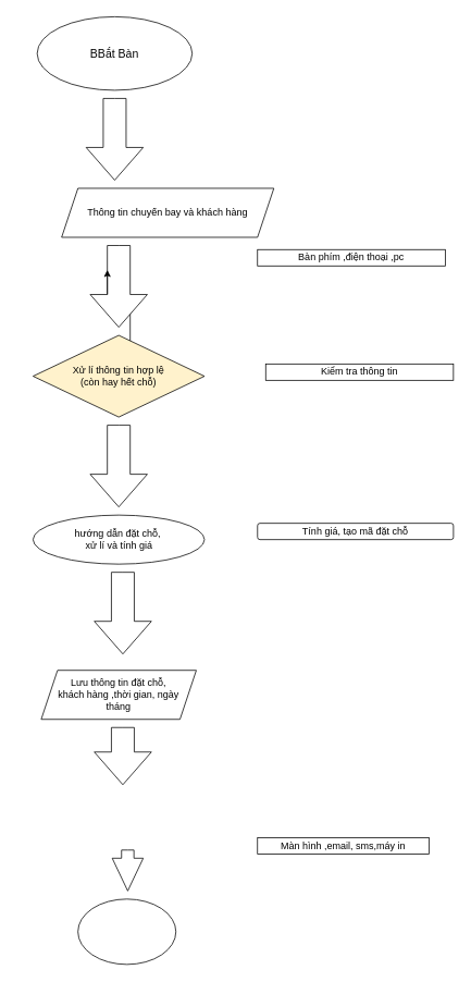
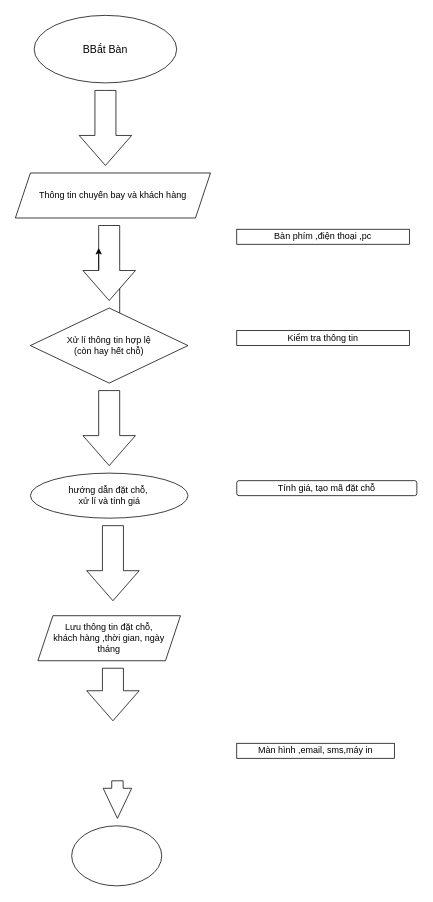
  <mxCell id="0" />
  <mxCell id="1" parent="0" />
  <mxCell id="2" value="&lt;font style=&quot;vertical-align: inherit;&quot; dir=&quot;auto&quot;&gt;&lt;font style=&quot;vertical-align: inherit;&quot; dir=&quot;auto&quot;&gt;BBắt Bàn&lt;/font&gt;&lt;/font&gt;" style="ellipse;whiteSpace=wrap;html=1;fontSize=14;" vertex="1" parent="1"><mxGeometry x="45" width="190" height="90" as="geometry" y="20" /></mxCell>
  <mxCell id="3" value="" style="html=1;shadow=0;dashed=0;align=center;verticalAlign=middle;shape=mxgraph.arrows2.arrow;dy=0.6;dx=40;direction=south;notch=0;" vertex="1" parent="1"><mxGeometry x="105" y="120" width="70" height="100" as="geometry" /></mxCell>
  <mxCell id="4" style="edgeStyle=orthogonalEdgeStyle;rounded=0;orthogonalLoop=1;jettySize=auto;html=1;exitX=0;exitY=0;exitDx=60;exitDy=21;exitPerimeter=0;" edge="1" parent="1" source="5"><mxGeometry relative="1" as="geometry"><mxPoint x="145" y="470" as="targetPoint" /></mxGeometry></mxCell>
  <mxCell id="5" value="" style="html=1;shadow=0;dashed=0;align=center;verticalAlign=middle;shape=mxgraph.arrows2.arrow;dy=0.6;dx=40;direction=south;notch=0;" vertex="1" parent="1"><mxGeometry x="110" y="300" width="70" height="100" as="geometry" /></mxCell>
  <mxCell id="6" value="" style="html=1;shadow=0;dashed=0;align=center;verticalAlign=middle;shape=mxgraph.arrows2.arrow;dy=0.6;dx=40;direction=south;notch=0;" vertex="1" parent="1"><mxGeometry x="110" y="520" width="70" height="100" as="geometry" /></mxCell>
  <mxCell id="7" style="edgeStyle=orthogonalEdgeStyle;rounded=0;orthogonalLoop=1;jettySize=auto;html=1;exitX=0;exitY=0;exitDx=60;exitDy=49;exitPerimeter=0;entryX=0;entryY=0;entryDx=30;entryDy=49;entryPerimeter=0;" edge="1" parent="1" source="5" target="5"><mxGeometry relative="1" as="geometry" /></mxCell>
  <mxCell id="8" value="" style="html=1;shadow=0;dashed=0;align=center;verticalAlign=middle;shape=mxgraph.arrows2.arrow;dy=0.6;dx=40;direction=south;notch=0;" vertex="1" parent="1"><mxGeometry x="115" y="700" width="70" height="100" as="geometry" /></mxCell>
  <mxCell id="9" style="edgeStyle=orthogonalEdgeStyle;rounded=0;orthogonalLoop=1;jettySize=auto;html=1;exitX=1;exitY=0.5;exitDx=0;exitDy=0;exitPerimeter=0;" edge="1" parent="1" source="3" target="3"><mxGeometry relative="1" as="geometry" /></mxCell>
  <mxCell id="10" value="Lưu thông tin đặt chỗ,&lt;div&gt;khách hàng ,thời gian, ngày&lt;/div&gt;&lt;div&gt;tháng&lt;/div&gt;" style="shape=parallelogram;perimeter=parallelogramPerimeter;whiteSpace=wrap;html=1;fixedSize=1;" vertex="1" parent="1"><mxGeometry x="50" y="820" width="190" height="60" as="geometry" /></mxCell>
  <mxCell id="11" value="" style="html=1;shadow=0;dashed=0;align=center;verticalAlign=middle;shape=mxgraph.arrows2.arrow;dy=0.6;dx=40;direction=south;notch=0;" vertex="1" parent="1"><mxGeometry x="115" y="890" width="70" height="70" as="geometry" /></mxCell>
- <mxCell id="12" value="Thông tin chuyến bay và khách hàng" style="shape=parallelogram;perimeter=parallelogramPerimeter;whiteSpace=wrap;html=1;fixedSize=1;" vertex="1" parent="1"><mxGeometry x="75" y="230" width="260" height="60" as="geometry" /></mxCell>
+ <mxCell id="12" value="Thông tin chuyến bay và khách hàng" style="shape=parallelogram;perimeter=parallelogramPerimeter;whiteSpace=wrap;html=1;fixedSize=1;" vertex="1" parent="1"><mxGeometry x="20" y="230" width="260" height="60" as="geometry" /></mxCell>
  <mxCell id="13" value="Bàn phím ,điện thoại ,pc" style="rounded=0;whiteSpace=wrap;html=1;" vertex="1" parent="1"><mxGeometry x="315" y="305" width="230" height="20" as="geometry" /></mxCell>
- <mxCell id="14" value="Xử lí thông tin hợp lệ&lt;div&gt;(còn hay hết chỗ)&lt;/div&gt;" style="rhombus;whiteSpace=wrap;html=1;fillColor=#fff2cc;" vertex="1" parent="1"><mxGeometry x="40" y="410" width="210" height="100" as="geometry" /></mxCell>
- <mxCell id="15" value="Kiểm tra thông tin" style="rounded=0;whiteSpace=wrap;html=1;" vertex="1" parent="1"><mxGeometry x="325" y="445" width="230" height="20" as="geometry" /></mxCell>
+ <mxCell id="14" value="Xử lí thông tin hợp lệ&lt;div&gt;(còn hay hết chỗ)&lt;/div&gt;" style="rhombus;whiteSpace=wrap;html=1;" vertex="1" parent="1"><mxGeometry x="40" y="410" width="210" height="100" as="geometry" /></mxCell>
+ <mxCell id="15" value="Kiểm tra thông tin" style="rounded=0;whiteSpace=wrap;html=1;" vertex="1" parent="1"><mxGeometry x="315" y="440" width="230" height="20" as="geometry" /></mxCell>
  <mxCell id="16" value="hướng dẫn đặt chỗ,&amp;nbsp;&lt;div&gt;xử lí và tính giá&lt;/div&gt;" style="ellipse;html=1;" vertex="1" parent="1"><mxGeometry x="40" y="630" width="210" height="60" as="geometry" /></mxCell>
  <mxCell id="17" value="Tính giá, tạo mã đặt chỗ" style="whiteSpace=wrap;html=1;rounded=1;" vertex="1" parent="1"><mxGeometry x="315" y="640" width="240" height="20" as="geometry" /></mxCell>
- <mxCell id="18" value="Màn hình ,email, sms,máy in" style="rounded=0;whiteSpace=wrap;html=1;" vertex="1" parent="1"><mxGeometry x="315" y="1025" width="210" height="20" as="geometry" /></mxCell>
+ <mxCell id="18" value="Màn hình ,email, sms,máy in" style="rounded=0;whiteSpace=wrap;html=1;" vertex="1" parent="1"><mxGeometry x="315" y="990" width="210" height="20" as="geometry" /></mxCell>
  <mxCell id="19" value="" style="ellipse;whiteSpace=wrap;html=1;" vertex="1" parent="1"><mxGeometry x="95" y="1100" width="120" height="80" as="geometry" /></mxCell>
  <mxCell id="20" value="" style="html=1;shadow=0;dashed=0;align=center;verticalAlign=middle;shape=mxgraph.arrows2.arrow;dy=0.6;dx=40;direction=south;notch=0;" vertex="1" parent="1"><mxGeometry x="137" y="1040" width="38" height="50" as="geometry" /></mxCell>
